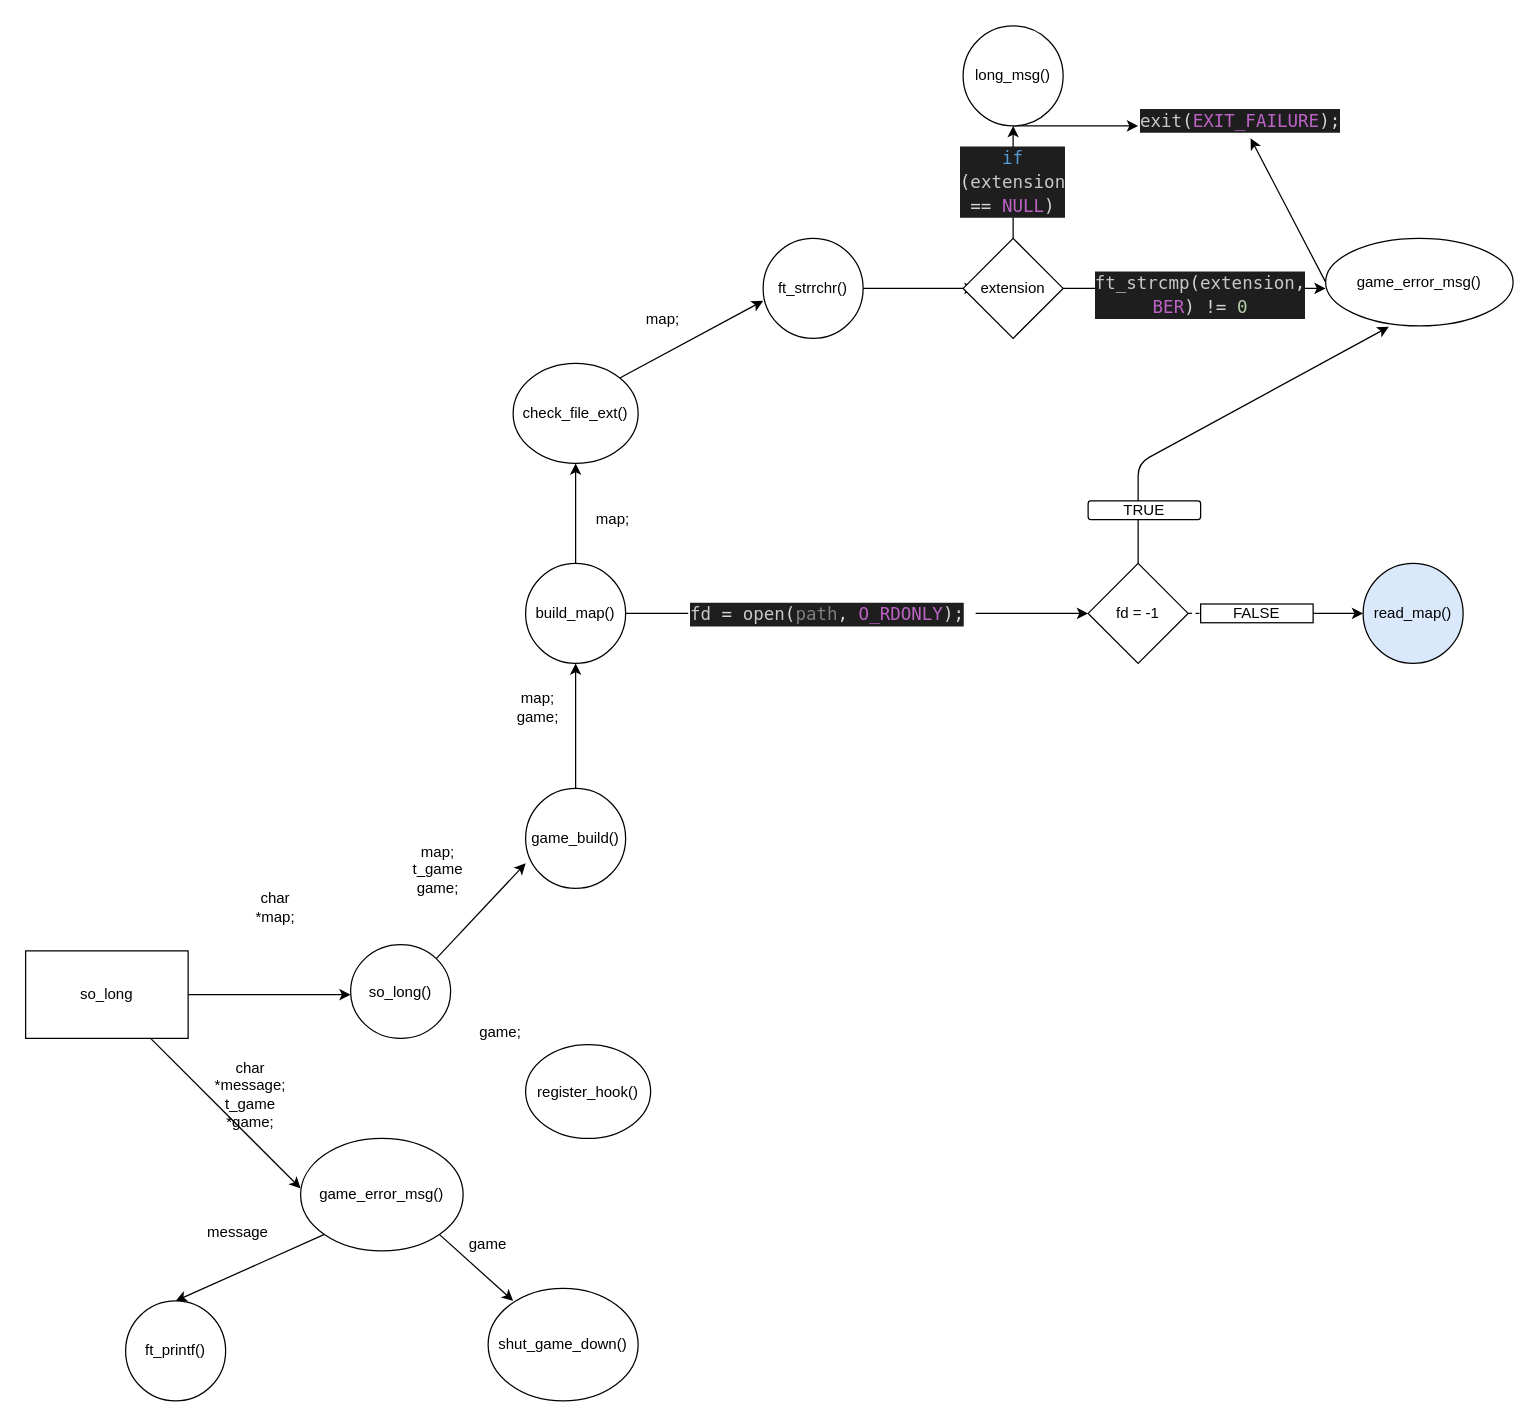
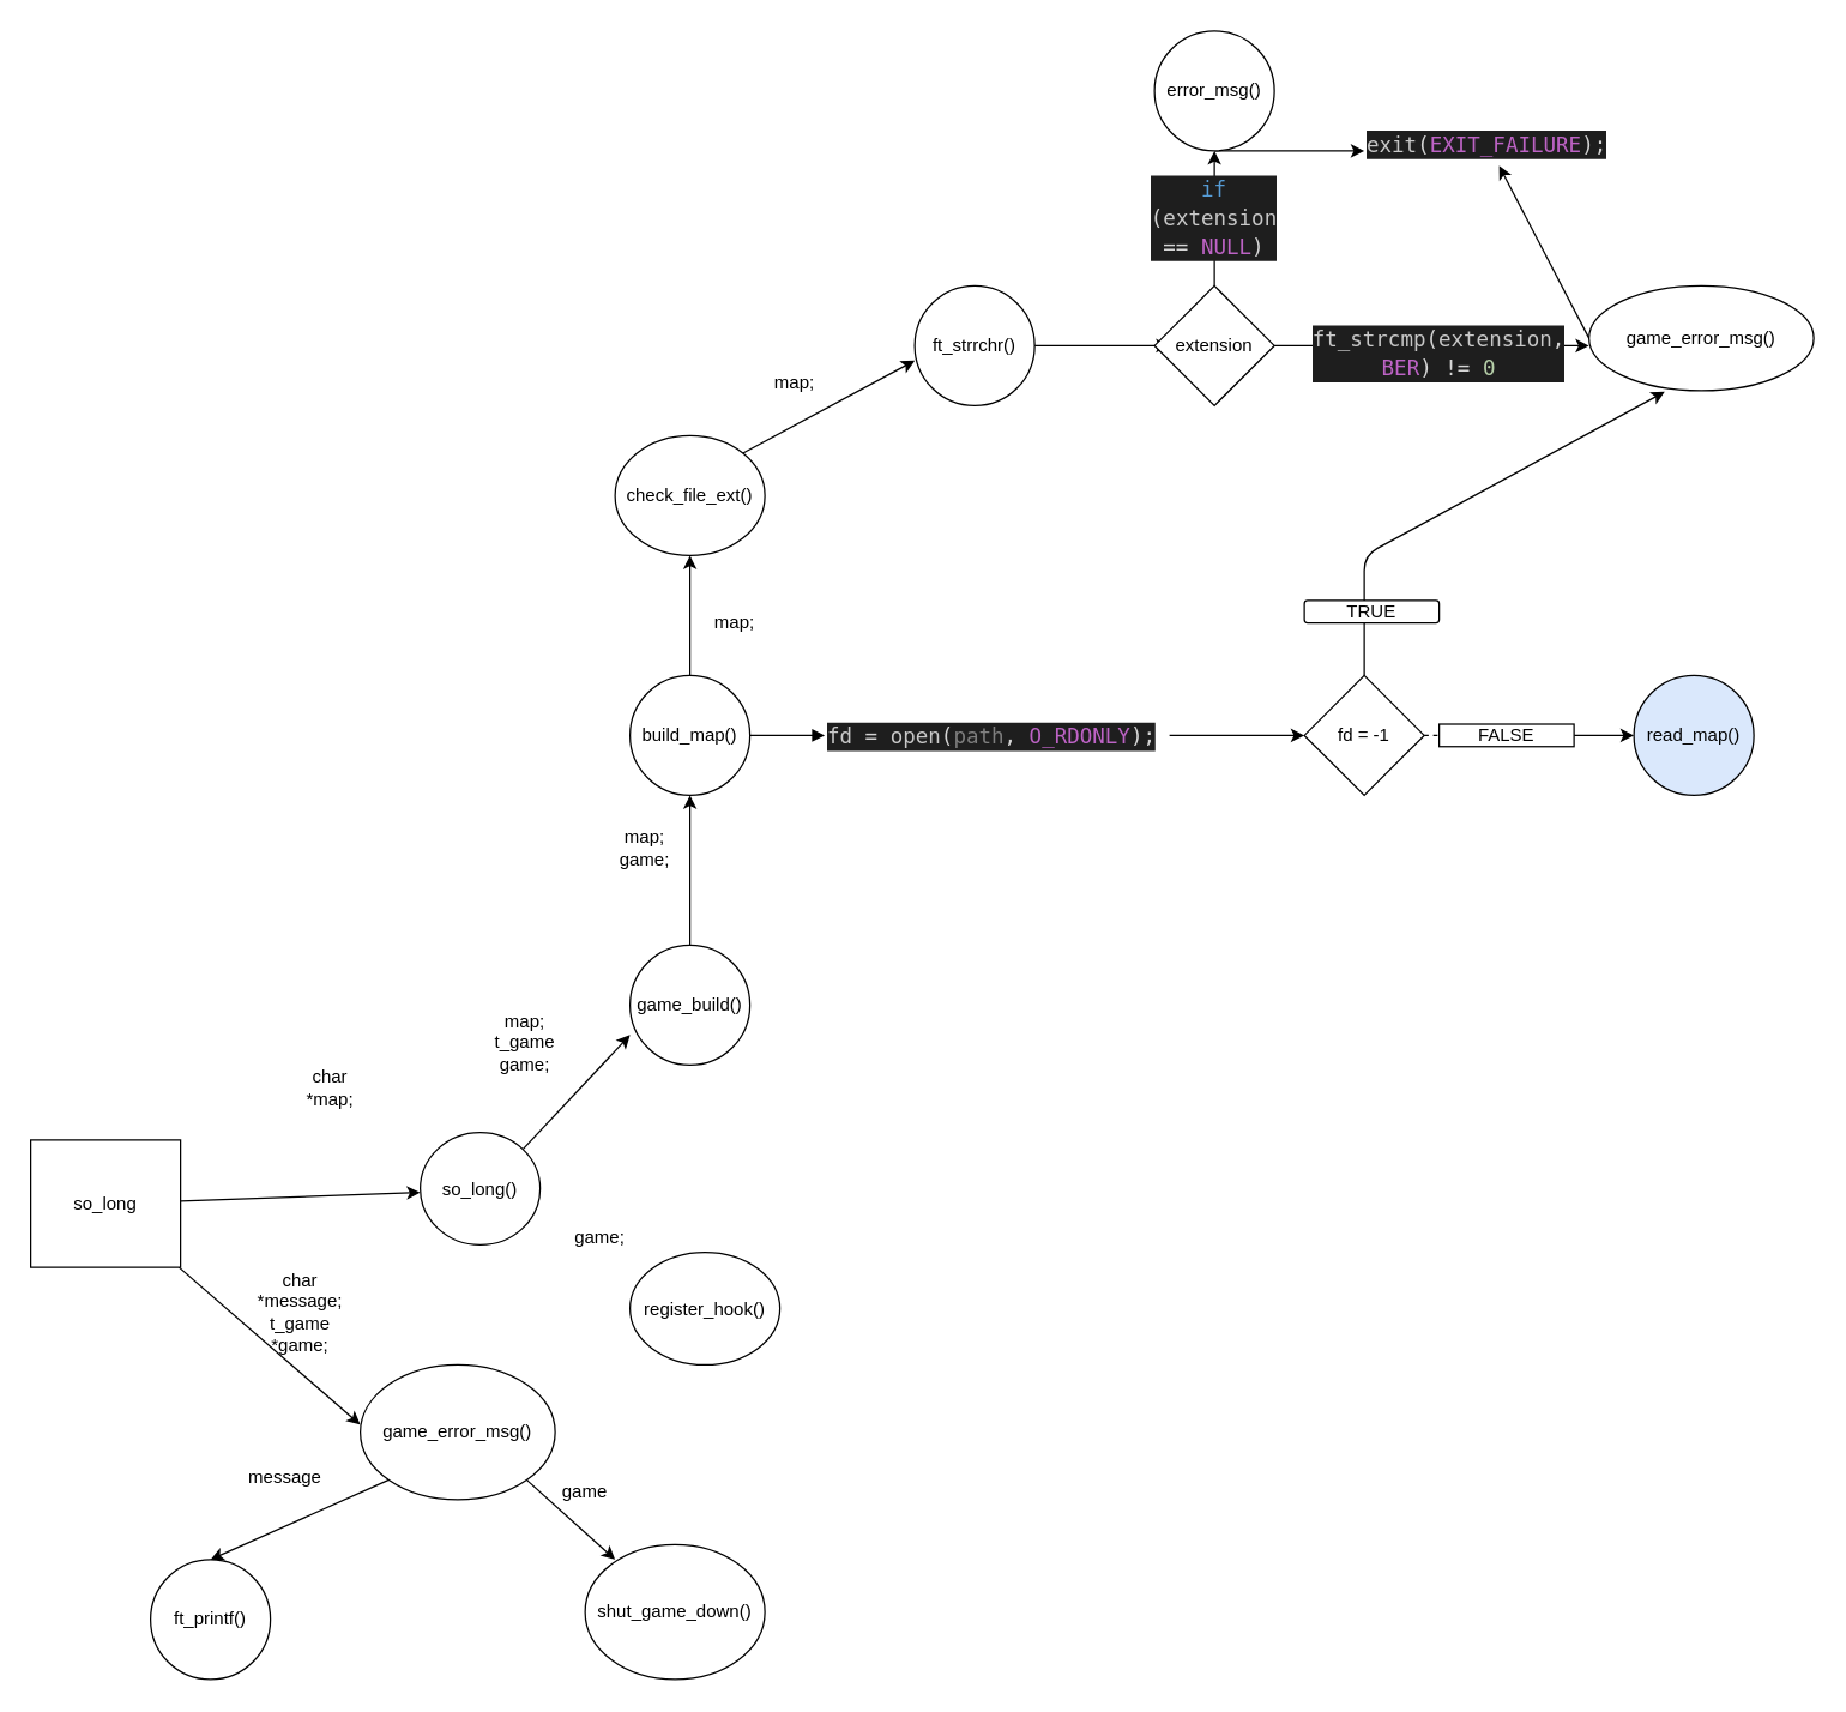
  <mxCell id="0" />
  <mxCell id="1" parent="0" />
  <mxCell id="2" style="edgeStyle=none;html=1;" edge="1" parent="1" source="4"><mxGeometry relative="1" as="geometry"><mxPoint x="280" y="795" as="targetPoint" /></mxGeometry></mxCell>
  <mxCell id="3" style="edgeStyle=none;html=1;" edge="1" parent="1" source="4"><mxGeometry relative="1" as="geometry"><mxPoint x="240" y="950" as="targetPoint" /></mxGeometry></mxCell>
- <mxCell id="4" value="so_long" style="whiteSpace=wrap;html=1;" vertex="1" parent="1"><mxGeometry x="20" y="760" width="130" height="70" as="geometry" /></mxCell>
+ <mxCell id="4" value="so_long" style="whiteSpace=wrap;html=1;" vertex="1" parent="1"><mxGeometry x="20" y="760" width="100" height="85" as="geometry" /></mxCell>
  <mxCell id="5" style="edgeStyle=none;html=1;exitX=1;exitY=0;exitDx=0;exitDy=0;" edge="1" parent="1" source="6"><mxGeometry relative="1" as="geometry"><mxPoint x="420" y="690" as="targetPoint" /></mxGeometry></mxCell>
  <mxCell id="6" value="so_long()" style="ellipse;whiteSpace=wrap;html=1;" vertex="1" parent="1"><mxGeometry x="280" y="755" width="80" height="75" as="geometry" /></mxCell>
  <mxCell id="7" style="edgeStyle=none;html=1;exitX=0;exitY=1;exitDx=0;exitDy=0;" edge="1" parent="1" source="9"><mxGeometry relative="1" as="geometry"><mxPoint x="140" y="1040" as="targetPoint" /></mxGeometry></mxCell>
  <mxCell id="8" style="edgeStyle=none;html=1;exitX=1;exitY=1;exitDx=0;exitDy=0;" edge="1" parent="1" source="9"><mxGeometry relative="1" as="geometry"><mxPoint x="410" y="1040" as="targetPoint" /></mxGeometry></mxCell>
  <mxCell id="9" value="game_error_msg()" style="ellipse;whiteSpace=wrap;html=1;" vertex="1" parent="1"><mxGeometry x="240" y="910" width="130" height="90" as="geometry" /></mxCell>
  <mxCell id="10" style="edgeStyle=none;html=1;exitX=0.5;exitY=0;exitDx=0;exitDy=0;" edge="1" parent="1" source="11"><mxGeometry relative="1" as="geometry"><mxPoint x="460" y="530" as="targetPoint" /></mxGeometry></mxCell>
  <mxCell id="11" value="game_build()" style="ellipse;whiteSpace=wrap;html=1;" vertex="1" parent="1"><mxGeometry x="420" y="630" width="80" height="80" as="geometry" /></mxCell>
  <mxCell id="12" value="register_hook()" style="ellipse;whiteSpace=wrap;html=1;" vertex="1" parent="1"><mxGeometry x="420" y="835" width="100" height="75" as="geometry" /></mxCell>
  <mxCell id="13" value="char *map;" style="text;strokeColor=none;align=center;fillColor=none;html=1;verticalAlign=middle;whiteSpace=wrap;rounded=0;" vertex="1" parent="1"><mxGeometry x="190" y="710" width="60" height="30" as="geometry" /></mxCell>
  <mxCell id="14" value="map;&lt;br&gt;t_game game;" style="text;strokeColor=none;align=center;fillColor=none;html=1;verticalAlign=middle;whiteSpace=wrap;rounded=0;" vertex="1" parent="1"><mxGeometry x="320" y="680" width="60" height="30" as="geometry" /></mxCell>
  <mxCell id="15" value="game;" style="text;strokeColor=none;align=center;fillColor=none;html=1;verticalAlign=middle;whiteSpace=wrap;rounded=0;" vertex="1" parent="1"><mxGeometry x="370" y="810" width="60" height="30" as="geometry" /></mxCell>
  <mxCell id="16" value="char *message;&lt;br&gt;t_game *game;" style="text;strokeColor=none;align=center;fillColor=none;html=1;verticalAlign=middle;whiteSpace=wrap;rounded=0;" vertex="1" parent="1"><mxGeometry x="170" y="860" width="60" height="30" as="geometry" /></mxCell>
  <mxCell id="17" value="ft_printf()" style="ellipse;whiteSpace=wrap;html=1;" vertex="1" parent="1"><mxGeometry x="100" y="1040" width="80" height="80" as="geometry" /></mxCell>
  <mxCell id="18" value="shut_game_down()" style="ellipse;whiteSpace=wrap;html=1;" vertex="1" parent="1"><mxGeometry x="390" y="1030" width="120" height="90" as="geometry" /></mxCell>
  <mxCell id="19" value="message" style="text;strokeColor=none;align=center;fillColor=none;html=1;verticalAlign=middle;whiteSpace=wrap;rounded=0;" vertex="1" parent="1"><mxGeometry x="160" y="970" width="60" height="30" as="geometry" /></mxCell>
  <mxCell id="20" value="game" style="text;strokeColor=none;align=center;fillColor=none;html=1;verticalAlign=middle;whiteSpace=wrap;rounded=0;" vertex="1" parent="1"><mxGeometry x="360" y="980" width="60" height="30" as="geometry" /></mxCell>
  <mxCell id="21" style="edgeStyle=none;html=1;exitX=1;exitY=0.5;exitDx=0;exitDy=0;startArrow=none;" edge="1" parent="1" source="43"><mxGeometry relative="1" as="geometry"><mxPoint x="870" as="targetPoint" y="490" /></mxGeometry></mxCell>
  <mxCell id="22" style="edgeStyle=none;html=1;exitX=0.5;exitY=0;exitDx=0;exitDy=0;" edge="1" parent="1" source="23"><mxGeometry relative="1" as="geometry"><mxPoint x="460" y="370" as="targetPoint" /></mxGeometry></mxCell>
  <mxCell id="23" value="build_map()" style="ellipse;whiteSpace=wrap;html=1;" vertex="1" parent="1"><mxGeometry x="420" y="450" width="80" height="80" as="geometry" /></mxCell>
  <mxCell id="24" value="map;&lt;br&gt;game;" style="text;strokeColor=none;align=center;fillColor=none;html=1;verticalAlign=middle;whiteSpace=wrap;rounded=0;" vertex="1" parent="1"><mxGeometry x="400" y="550" width="60" height="30" as="geometry" /></mxCell>
  <mxCell id="25" style="edgeStyle=none;html=1;exitX=1;exitY=0;exitDx=0;exitDy=0;" edge="1" parent="1" source="26"><mxGeometry relative="1" as="geometry"><mxPoint x="610" y="240" as="targetPoint" /></mxGeometry></mxCell>
  <mxCell id="26" value="check_file_ext()" style="ellipse;whiteSpace=wrap;html=1;" vertex="1" parent="1"><mxGeometry x="410" y="290" width="100" height="80" as="geometry" /></mxCell>
  <mxCell id="27" value="map;" style="text;strokeColor=none;align=center;fillColor=none;html=1;verticalAlign=middle;whiteSpace=wrap;rounded=0;" vertex="1" parent="1"><mxGeometry x="460" y="400" width="60" height="30" as="geometry" /></mxCell>
  <mxCell id="28" value="map;" style="text;strokeColor=none;align=center;fillColor=none;html=1;verticalAlign=middle;whiteSpace=wrap;rounded=0;" vertex="1" parent="1"><mxGeometry x="500" y="240" width="60" height="30" as="geometry" /></mxCell>
  <mxCell id="29" style="edgeStyle=none;html=1;exitX=1;exitY=0.5;exitDx=0;exitDy=0;" edge="1" parent="1" source="30"><mxGeometry relative="1" as="geometry"><mxPoint x="780" y="230" as="targetPoint" /></mxGeometry></mxCell>
  <mxCell id="30" value="ft_strrchr()" style="ellipse;whiteSpace=wrap;html=1;" vertex="1" parent="1"><mxGeometry x="610" y="190" width="80" height="80" as="geometry" /></mxCell>
  <mxCell id="31" style="edgeStyle=none;html=1;exitX=0.5;exitY=0;exitDx=0;exitDy=0;" edge="1" parent="1" source="34"><mxGeometry relative="1" as="geometry"><mxPoint x="810" y="100" as="targetPoint" /><Array as="points"><mxPoint x="810" y="150" /></Array></mxGeometry></mxCell>
  <mxCell id="32" style="edgeStyle=none;html=1;exitX=1;exitY=0.5;exitDx=0;exitDy=0;" edge="1" parent="1" source="34"><mxGeometry relative="1" as="geometry"><mxPoint x="1060" y="230" as="targetPoint" /></mxGeometry></mxCell>
  <mxCell id="33" style="edgeStyle=none;html=1;exitX=0.5;exitY=0;exitDx=0;exitDy=0;" edge="1" parent="1" source="34"><mxGeometry relative="1" as="geometry"><mxPoint x="810" y="190" as="targetPoint" /></mxGeometry></mxCell>
  <mxCell id="34" value="extension" style="rhombus;whiteSpace=wrap;html=1;" vertex="1" parent="1"><mxGeometry x="770" y="190" width="80" height="80" as="geometry" /></mxCell>
  <mxCell id="35" value="&lt;div style=&quot;color: rgb(212, 212, 212); background-color: rgb(30, 30, 30); font-family: &amp;quot;Droid Sans Mono&amp;quot;, &amp;quot;monospace&amp;quot;, monospace; font-weight: normal; font-size: 14px; line-height: 19px;&quot;&gt;&lt;div&gt;&lt;span style=&quot;color: #569cd6;&quot;&gt;if&lt;/span&gt;&lt;span style=&quot;color: #d4d4d4;&quot;&gt; (&lt;/span&gt;&lt;span style=&quot;color: #c8c8c8;&quot;&gt;extension&lt;/span&gt;&lt;span style=&quot;color: #d4d4d4;&quot;&gt; == &lt;/span&gt;&lt;span style=&quot;color: #bd63c5;&quot;&gt;NULL&lt;/span&gt;&lt;span style=&quot;color: #d4d4d4;&quot;&gt;)&lt;/span&gt;&lt;/div&gt;&lt;/div&gt;" style="text;strokeColor=none;align=center;fillColor=none;html=1;verticalAlign=middle;whiteSpace=wrap;rounded=0;" vertex="1" parent="1"><mxGeometry x="780" y="130" width="60" height="30" as="geometry" /></mxCell>
  <mxCell id="36" style="edgeStyle=none;html=1;exitX=0.5;exitY=1;exitDx=0;exitDy=0;" edge="1" parent="1" source="37"><mxGeometry relative="1" as="geometry"><mxPoint x="910" y="100" as="targetPoint" /></mxGeometry></mxCell>
- <mxCell id="37" value="long_msg()" style="ellipse;whiteSpace=wrap;html=1;" vertex="1" parent="1"><mxGeometry x="770" y="20" width="80" height="80" as="geometry" /></mxCell>
+ <mxCell id="37" value="error_msg()" style="ellipse;whiteSpace=wrap;html=1;" vertex="1" parent="1"><mxGeometry x="770" y="20" width="80" height="80" as="geometry" /></mxCell>
  <mxCell id="38" value="&lt;div style=&quot;color: rgb(212, 212, 212); background-color: rgb(30, 30, 30); font-family: &amp;quot;Droid Sans Mono&amp;quot;, &amp;quot;monospace&amp;quot;, monospace; font-size: 14px; line-height: 19px;&quot;&gt;&lt;span style=&quot;color: #c8c8c8;&quot;&gt;ft_strcmp&lt;/span&gt;(&lt;span style=&quot;color: #c8c8c8;&quot;&gt;extension&lt;/span&gt;, &lt;span style=&quot;color: #bd63c5;&quot;&gt;BER&lt;/span&gt;) != &lt;span style=&quot;color: #b5cea8;&quot;&gt;0&lt;/span&gt;&lt;/div&gt;" style="text;strokeColor=none;align=center;fillColor=none;html=1;verticalAlign=middle;whiteSpace=wrap;rounded=0;" vertex="1" parent="1"><mxGeometry x="930" y="220" width="60" height="30" as="geometry" /></mxCell>
  <mxCell id="39" style="edgeStyle=none;html=1;exitX=0;exitY=0.5;exitDx=0;exitDy=0;" edge="1" parent="1" source="40"><mxGeometry relative="1" as="geometry"><mxPoint x="1000" y="110" as="targetPoint" /></mxGeometry></mxCell>
  <mxCell id="40" value="game_error_msg()" style="ellipse;whiteSpace=wrap;html=1;" vertex="1" parent="1"><mxGeometry x="1060" y="190" width="150" height="70" as="geometry" /></mxCell>
  <mxCell id="41" value="&lt;div style=&quot;color: rgb(212, 212, 212); background-color: rgb(30, 30, 30); font-family: &amp;quot;Droid Sans Mono&amp;quot;, &amp;quot;monospace&amp;quot;, monospace; font-weight: normal; font-size: 14px; line-height: 19px;&quot;&gt;&lt;div&gt;&lt;span style=&quot;color: #c8c8c8;&quot;&gt;exit&lt;/span&gt;&lt;span style=&quot;color: #d4d4d4;&quot;&gt;(&lt;/span&gt;&lt;span style=&quot;color: #bd63c5;&quot;&gt;EXIT_FAILURE&lt;/span&gt;&lt;span style=&quot;color: #d4d4d4;&quot;&gt;);&lt;/span&gt;&lt;/div&gt;&lt;/div&gt;" style="text;whiteSpace=wrap;html=1;" vertex="1" parent="1"><mxGeometry x="910" y="80" width="190" height="40" as="geometry" /></mxCell>
- <mxCell id="42" value="" style="edgeStyle=none;html=1;exitX=1;exitY=0.5;exitDx=0;exitDy=0;endArrow=none;" edge="1" parent="1" source="23" target="43"><mxGeometry relative="1" as="geometry"><mxPoint x="870" as="targetPoint" y="490" /><mxPoint x="500" as="sourcePoint" y="490" /></mxGeometry></mxCell>
+ <mxCell id="42" value="" style="edgeStyle=none;html=1;exitX=1;exitY=0.5;exitDx=0;exitDy=0;endArrow=block;" edge="1" parent="1" source="23" target="43"><mxGeometry relative="1" as="geometry"><mxPoint x="870" as="targetPoint" y="490" /><mxPoint x="500" as="sourcePoint" y="490" /></mxGeometry></mxCell>
  <mxCell id="43" value="&lt;div style=&quot;color: rgb(212, 212, 212); background-color: rgb(30, 30, 30); font-family: &amp;quot;Droid Sans Mono&amp;quot;, &amp;quot;monospace&amp;quot;, monospace; font-weight: normal; font-size: 14px; line-height: 19px;&quot;&gt;&lt;div&gt;&lt;span style=&quot;color: #c8c8c8;&quot;&gt;fd&lt;/span&gt;&lt;span style=&quot;color: #d4d4d4;&quot;&gt; = &lt;/span&gt;&lt;span style=&quot;color: #c8c8c8;&quot;&gt;open&lt;/span&gt;&lt;span style=&quot;color: #d4d4d4;&quot;&gt;(&lt;/span&gt;&lt;span style=&quot;color: #7f7f7f;&quot;&gt;path&lt;/span&gt;&lt;span style=&quot;color: #d4d4d4;&quot;&gt;, &lt;/span&gt;&lt;span style=&quot;color: #bd63c5;&quot;&gt;O_RDONLY&lt;/span&gt;&lt;span style=&quot;color: #d4d4d4;&quot;&gt;);&lt;/span&gt;&lt;/div&gt;&lt;/div&gt;" style="text;whiteSpace=wrap;html=1;" vertex="1" parent="1"><mxGeometry x="550" y="475" width="230" height="30" as="geometry" /></mxCell>
  <mxCell id="44" style="edgeStyle=none;html=1;exitX=0.5;exitY=0;exitDx=0;exitDy=0;entryX=0.337;entryY=1.011;entryDx=0;entryDy=0;entryPerimeter=0;" edge="1" parent="1" source="46" target="40"><mxGeometry relative="1" as="geometry"><mxPoint x="1020" y="370" as="targetPoint" /><Array as="points"><mxPoint x="910" y="370" /></Array></mxGeometry></mxCell>
  <mxCell id="45" style="edgeStyle=none;html=1;exitX=1;exitY=0.5;exitDx=0;exitDy=0;startArrow=none;" edge="1" parent="1" source="49"><mxGeometry relative="1" as="geometry"><mxPoint x="1090" as="targetPoint" y="490" /></mxGeometry></mxCell>
  <mxCell id="46" value="fd = -1" style="rhombus;whiteSpace=wrap;html=1;" vertex="1" parent="1"><mxGeometry x="870" y="450" width="80" height="80" as="geometry" /></mxCell>
  <mxCell id="47" value="TRUE" style="whiteSpace=wrap;html=1;rounded=1;" vertex="1" parent="1"><mxGeometry x="870" y="400" width="90" height="15" as="geometry" /></mxCell>
  <mxCell id="48" value="" style="edgeStyle=none;html=1;exitX=1;exitY=0.5;exitDx=0;exitDy=0;endArrow=none;dashed=1;" edge="1" parent="1" source="46" target="49"><mxGeometry relative="1" as="geometry"><mxPoint x="1090" as="targetPoint" y="490" /><mxPoint x="950" as="sourcePoint" y="490" /></mxGeometry></mxCell>
  <mxCell id="49" value="FALSE" style="rounded=0;whiteSpace=wrap;html=1;" vertex="1" parent="1"><mxGeometry x="960" y="482.5" width="90" height="15" as="geometry" /></mxCell>
  <mxCell id="50" value="read_map()" style="ellipse;whiteSpace=wrap;html=1;fillColor=#dae8fc;" vertex="1" parent="1"><mxGeometry x="1090" y="450" width="80" height="80" as="geometry" /></mxCell>
